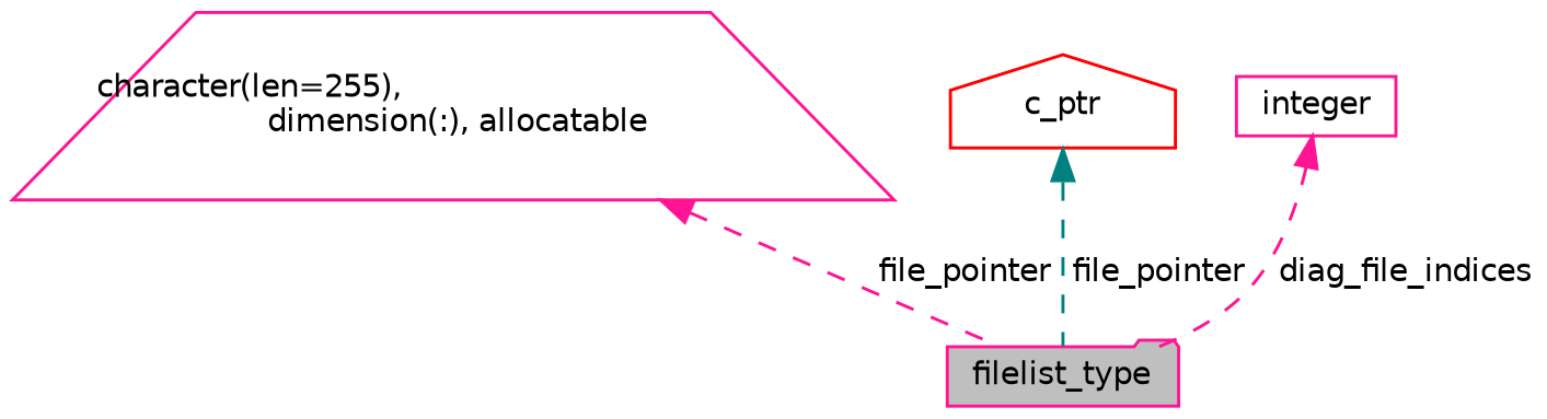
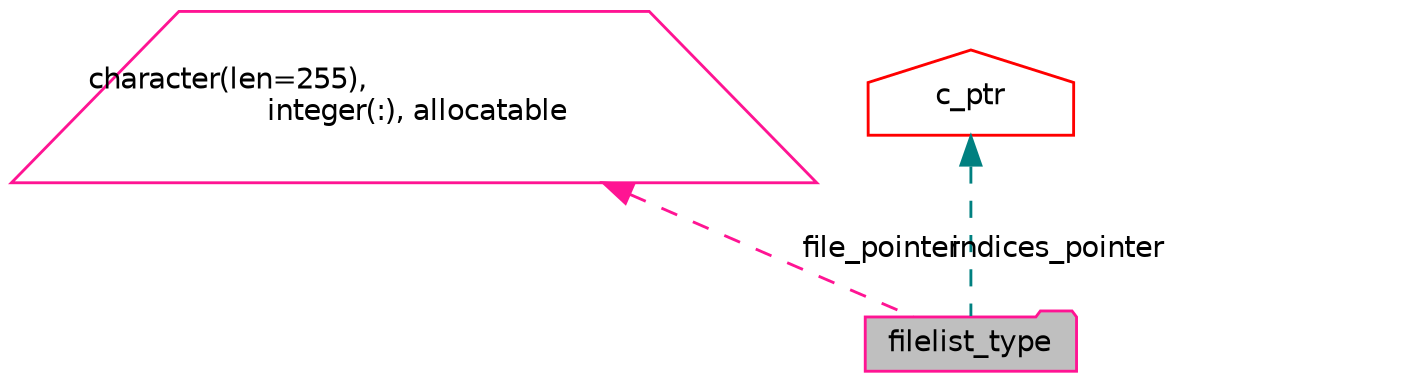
  digraph {
    node [color=deeppink fillcolor=white fontname=Helvetica fontsize=10 style=filled]
    edge [color=deeppink dir=back fontname=Helvetica fontsize=10 labelfontname=Helvetica labelfontsize=10 style=dashed]
    n1 [fillcolor=grey75 fontcolor=black height=0.2 label=filelist_type shape=folder width=0.4]
-   n2 [height=0.2 label="character(len=255),\l dimension(:), allocatable" shape=trapezium width=0.4]
+   n2 [height=0.2 label="character(len=255),\l integer(:), allocatable" shape=trapezium width=0.4]
    n3 [color=red height=0.2 label=c_ptr shape=house width=0.4]
-   n4 [height=0.2 label=integer shape=box width=0.4]
    n2 -> n1 [label=" file_pointer"]
-   n3 -> n1 [color=teal label=" file_pointer"]
-   n4 -> n1 [label=" diag_file_indices"]
+   n3 -> n1 [color=teal label=" indices_pointer"]
  }
